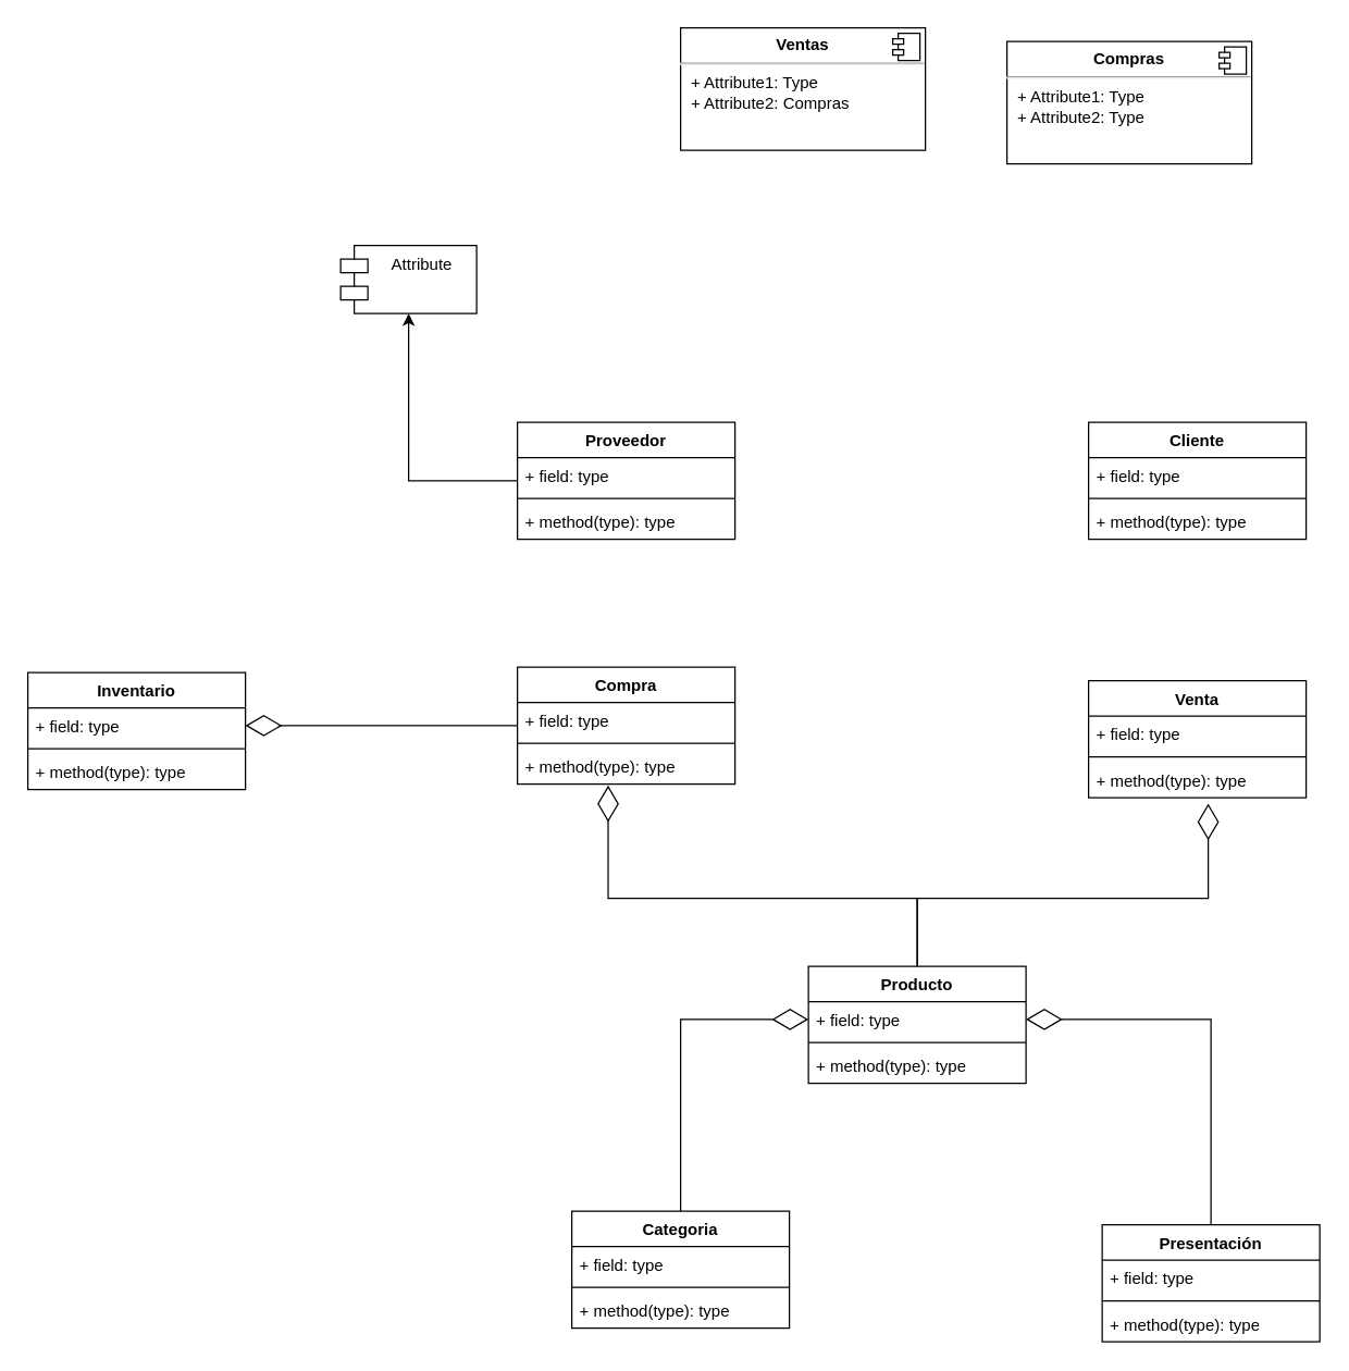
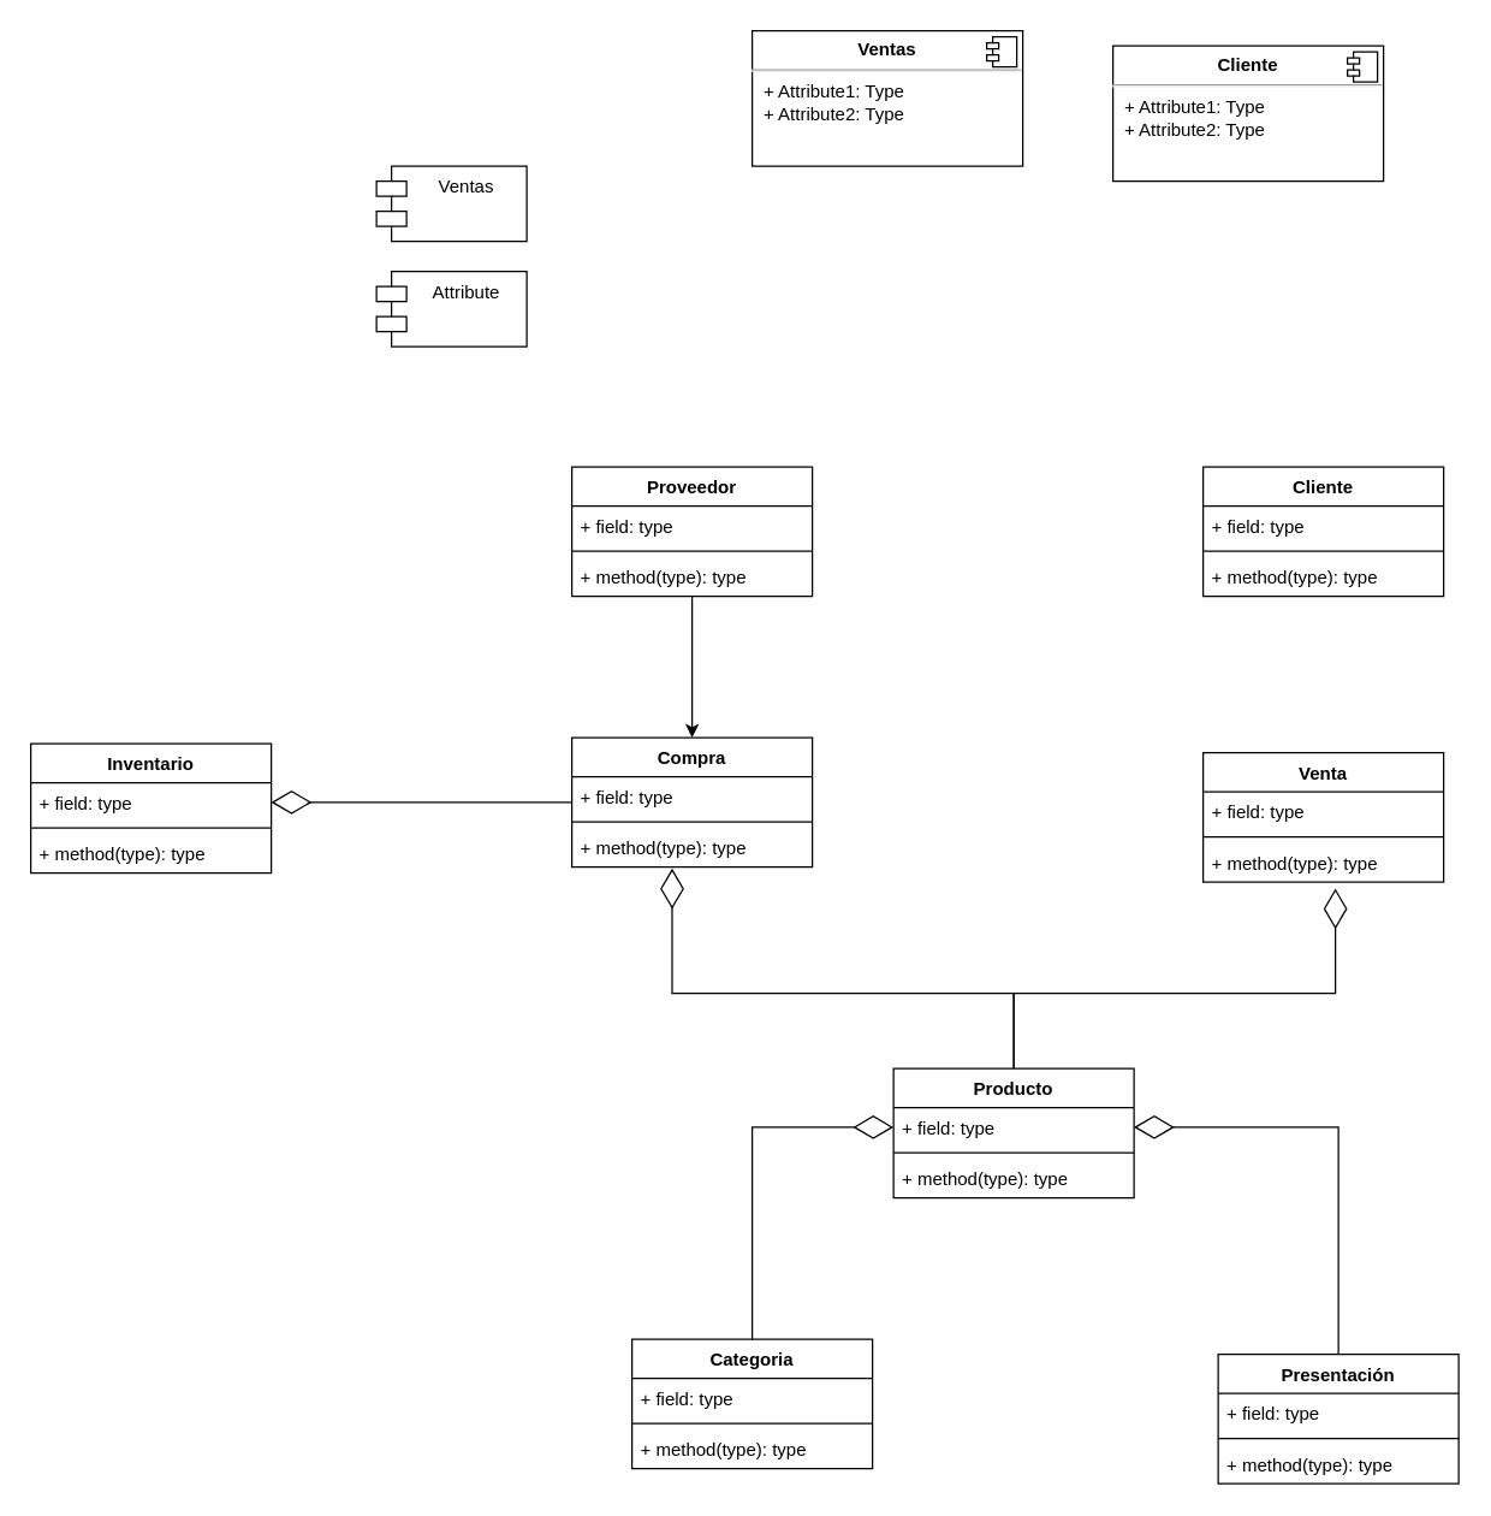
  <mxCell id="0" />
  <mxCell id="1" parent="0" />
+ <mxCell id="2" value="Ventas" style="shape=module;align=left;spacingLeft=20;align=center;verticalAlign=top;whiteSpace=wrap;html=1;" vertex="1" parent="1"><mxGeometry x="250" width="100" height="50" as="geometry" y="110" /></mxCell>
  <mxCell id="3" value="Attribute" style="shape=module;align=left;spacingLeft=20;align=center;verticalAlign=top;whiteSpace=wrap;html=1;" vertex="1" parent="1"><mxGeometry x="250" y="180" width="100" height="50" as="geometry" /></mxCell>
- <mxCell id="4" value="&lt;p style=&quot;margin:0px;margin-top:6px;text-align:center;&quot;&gt;&lt;b&gt;Ventas&lt;/b&gt;&lt;/p&gt;&lt;hr&gt;&lt;p style=&quot;margin:0px;margin-left:8px;&quot;&gt;+ Attribute1: Type&lt;br&gt;+ Attribute2: Compras&lt;/p&gt;" style="align=left;overflow=fill;html=1;dropTarget=0;whiteSpace=wrap;" vertex="1" parent="1"><mxGeometry x="500" y="20" width="180" height="90" as="geometry" /></mxCell>
+ <mxCell id="4" value="&lt;p style=&quot;margin:0px;margin-top:6px;text-align:center;&quot;&gt;&lt;b&gt;Ventas&lt;/b&gt;&lt;/p&gt;&lt;hr&gt;&lt;p style=&quot;margin:0px;margin-left:8px;&quot;&gt;+ Attribute1: Type&lt;br&gt;+ Attribute2: Type&lt;/p&gt;" style="align=left;overflow=fill;html=1;dropTarget=0;whiteSpace=wrap;" vertex="1" parent="1"><mxGeometry x="500" y="20" width="180" height="90" as="geometry" /></mxCell>
  <mxCell id="5" value="" style="shape=component;jettyWidth=8;jettyHeight=4;" vertex="1" parent="4"><mxGeometry x="1" width="20" height="20" relative="1" as="geometry"><mxPoint x="-24" y="4" as="offset" /></mxGeometry></mxCell>
- <mxCell id="6" value="&lt;p style=&quot;margin:0px;margin-top:6px;text-align:center;&quot;&gt;&lt;b&gt;Compras&lt;/b&gt;&lt;/p&gt;&lt;hr&gt;&lt;p style=&quot;margin:0px;margin-left:8px;&quot;&gt;+ Attribute1: Type&lt;br&gt;+ Attribute2: Type&lt;/p&gt;" style="align=left;overflow=fill;html=1;dropTarget=0;whiteSpace=wrap;" vertex="1" parent="1"><mxGeometry x="740" y="30" width="180" height="90" as="geometry" /></mxCell>
+ <mxCell id="6" value="&lt;p style=&quot;margin:0px;margin-top:6px;text-align:center;&quot;&gt;&lt;b&gt;Cliente&lt;/b&gt;&lt;/p&gt;&lt;hr&gt;&lt;p style=&quot;margin:0px;margin-left:8px;&quot;&gt;+ Attribute1: Type&lt;br&gt;+ Attribute2: Type&lt;/p&gt;" style="align=left;overflow=fill;html=1;dropTarget=0;whiteSpace=wrap;" vertex="1" parent="1"><mxGeometry x="740" y="30" width="180" height="90" as="geometry" /></mxCell>
  <mxCell id="7" value="" style="shape=component;jettyWidth=8;jettyHeight=4;" vertex="1" parent="6"><mxGeometry x="1" width="20" height="20" relative="1" as="geometry"><mxPoint x="-24" y="4" as="offset" /></mxGeometry></mxCell>
- <mxCell id="8" style="edgeStyle=orthogonalEdgeStyle;rounded=0;orthogonalLoop=1;jettySize=auto;html=1;" edge="1" parent="1" source="9" target="3"><mxGeometry relative="1" as="geometry" /></mxCell>
+ <mxCell id="8" style="edgeStyle=orthogonalEdgeStyle;rounded=0;orthogonalLoop=1;jettySize=auto;html=1;entryX=0.5;entryY=0;entryDx=0;entryDy=0;" edge="1" parent="1" source="9" target="36"><mxGeometry relative="1" as="geometry" /></mxCell>
  <mxCell id="9" value="Proveedor" style="swimlane;fontStyle=1;align=center;verticalAlign=top;childLayout=stackLayout;horizontal=1;startSize=26;horizontalStack=0;resizeParent=1;resizeParentMax=0;resizeLast=0;collapsible=1;marginBottom=0;whiteSpace=wrap;html=1;" vertex="1" parent="1"><mxGeometry x="380" y="310" width="160" height="86" as="geometry" /></mxCell>
  <mxCell id="10" value="+ field: type" style="text;strokeColor=none;fillColor=none;align=left;verticalAlign=top;spacingLeft=4;spacingRight=4;overflow=hidden;rotatable=0;points=[[0,0.5],[1,0.5]];portConstraint=eastwest;whiteSpace=wrap;html=1;" vertex="1" parent="9"><mxGeometry y="26" width="160" height="26" as="geometry" /></mxCell>
  <mxCell id="11" value="" style="line;strokeWidth=1;fillColor=none;align=left;verticalAlign=middle;spacingTop=-1;spacingLeft=3;spacingRight=3;rotatable=0;labelPosition=right;points=[];portConstraint=eastwest;strokeColor=inherit;" vertex="1" parent="9"><mxGeometry y="52" width="160" height="8" as="geometry" /></mxCell>
  <mxCell id="12" value="+ method(type): type" style="text;strokeColor=none;fillColor=none;align=left;verticalAlign=top;spacingLeft=4;spacingRight=4;overflow=hidden;rotatable=0;points=[[0,0.5],[1,0.5]];portConstraint=eastwest;whiteSpace=wrap;html=1;" vertex="1" parent="9"><mxGeometry y="60" width="160" height="26" as="geometry" /></mxCell>
  <mxCell id="13" style="edgeStyle=orthogonalEdgeStyle;rounded=0;orthogonalLoop=1;jettySize=auto;html=1;entryX=0.417;entryY=1.038;entryDx=0;entryDy=0;entryPerimeter=0;endArrow=diamondThin;endFill=0;endSize=24;" edge="1" parent="1" source="14" target="39"><mxGeometry relative="1" as="geometry"><mxPoint x="440" y="620" as="targetPoint" /><Array as="points"><mxPoint x="674" y="660" /><mxPoint x="447" y="660" /></Array></mxGeometry></mxCell>
  <mxCell id="14" value="Producto" style="swimlane;fontStyle=1;align=center;verticalAlign=top;childLayout=stackLayout;horizontal=1;startSize=26;horizontalStack=0;resizeParent=1;resizeParentMax=0;resizeLast=0;collapsible=1;marginBottom=0;whiteSpace=wrap;html=1;" vertex="1" parent="1"><mxGeometry x="594" y="710" width="160" height="86" as="geometry" /></mxCell>
  <mxCell id="15" value="+ field: type" style="text;strokeColor=none;fillColor=none;align=left;verticalAlign=top;spacingLeft=4;spacingRight=4;overflow=hidden;rotatable=0;points=[[0,0.5],[1,0.5]];portConstraint=eastwest;whiteSpace=wrap;html=1;" vertex="1" parent="14"><mxGeometry y="26" width="160" height="26" as="geometry" /></mxCell>
  <mxCell id="16" value="" style="line;strokeWidth=1;fillColor=none;align=left;verticalAlign=middle;spacingTop=-1;spacingLeft=3;spacingRight=3;rotatable=0;labelPosition=right;points=[];portConstraint=eastwest;strokeColor=inherit;" vertex="1" parent="14"><mxGeometry y="52" width="160" height="8" as="geometry" /></mxCell>
  <mxCell id="17" value="+ method(type): type" style="text;strokeColor=none;fillColor=none;align=left;verticalAlign=top;spacingLeft=4;spacingRight=4;overflow=hidden;rotatable=0;points=[[0,0.5],[1,0.5]];portConstraint=eastwest;whiteSpace=wrap;html=1;" vertex="1" parent="14"><mxGeometry y="60" width="160" height="26" as="geometry" /></mxCell>
  <mxCell id="18" value="Presentación" style="swimlane;fontStyle=1;align=center;verticalAlign=top;childLayout=stackLayout;horizontal=1;startSize=26;horizontalStack=0;resizeParent=1;resizeParentMax=0;resizeLast=0;collapsible=1;marginBottom=0;whiteSpace=wrap;html=1;" vertex="1" parent="1"><mxGeometry x="810" y="900" width="160" height="86" as="geometry" /></mxCell>
  <mxCell id="19" value="+ field: type" style="text;strokeColor=none;fillColor=none;align=left;verticalAlign=top;spacingLeft=4;spacingRight=4;overflow=hidden;rotatable=0;points=[[0,0.5],[1,0.5]];portConstraint=eastwest;whiteSpace=wrap;html=1;" vertex="1" parent="18"><mxGeometry y="26" width="160" height="26" as="geometry" /></mxCell>
  <mxCell id="20" value="" style="line;strokeWidth=1;fillColor=none;align=left;verticalAlign=middle;spacingTop=-1;spacingLeft=3;spacingRight=3;rotatable=0;labelPosition=right;points=[];portConstraint=eastwest;strokeColor=inherit;" vertex="1" parent="18"><mxGeometry y="52" width="160" height="8" as="geometry" /></mxCell>
  <mxCell id="21" value="+ method(type): type" style="text;strokeColor=none;fillColor=none;align=left;verticalAlign=top;spacingLeft=4;spacingRight=4;overflow=hidden;rotatable=0;points=[[0,0.5],[1,0.5]];portConstraint=eastwest;whiteSpace=wrap;html=1;" vertex="1" parent="18"><mxGeometry y="60" width="160" height="26" as="geometry" /></mxCell>
  <mxCell id="22" style="edgeStyle=orthogonalEdgeStyle;rounded=0;orthogonalLoop=1;jettySize=auto;html=1;entryX=0;entryY=0.5;entryDx=0;entryDy=0;endArrow=diamondThin;endFill=0;endSize=24;" edge="1" parent="1" source="23" target="15"><mxGeometry relative="1" as="geometry" /></mxCell>
  <mxCell id="23" value="Categoria" style="swimlane;fontStyle=1;align=center;verticalAlign=top;childLayout=stackLayout;horizontal=1;startSize=26;horizontalStack=0;resizeParent=1;resizeParentMax=0;resizeLast=0;collapsible=1;marginBottom=0;whiteSpace=wrap;html=1;" vertex="1" parent="1"><mxGeometry x="420" y="890" width="160" height="86" as="geometry" /></mxCell>
  <mxCell id="24" value="+ field: type" style="text;strokeColor=none;fillColor=none;align=left;verticalAlign=top;spacingLeft=4;spacingRight=4;overflow=hidden;rotatable=0;points=[[0,0.5],[1,0.5]];portConstraint=eastwest;whiteSpace=wrap;html=1;" vertex="1" parent="23"><mxGeometry y="26" width="160" height="26" as="geometry" /></mxCell>
  <mxCell id="25" value="" style="line;strokeWidth=1;fillColor=none;align=left;verticalAlign=middle;spacingTop=-1;spacingLeft=3;spacingRight=3;rotatable=0;labelPosition=right;points=[];portConstraint=eastwest;strokeColor=inherit;" vertex="1" parent="23"><mxGeometry y="52" width="160" height="8" as="geometry" /></mxCell>
  <mxCell id="26" value="+ method(type): type" style="text;strokeColor=none;fillColor=none;align=left;verticalAlign=top;spacingLeft=4;spacingRight=4;overflow=hidden;rotatable=0;points=[[0,0.5],[1,0.5]];portConstraint=eastwest;whiteSpace=wrap;html=1;" vertex="1" parent="23"><mxGeometry y="60" width="160" height="26" as="geometry" /></mxCell>
  <mxCell id="27" value="Cliente" style="swimlane;fontStyle=1;align=center;verticalAlign=top;childLayout=stackLayout;horizontal=1;startSize=26;horizontalStack=0;resizeParent=1;resizeParentMax=0;resizeLast=0;collapsible=1;marginBottom=0;whiteSpace=wrap;html=1;" vertex="1" parent="1"><mxGeometry x="800" y="310" width="160" height="86" as="geometry" /></mxCell>
  <mxCell id="28" value="+ field: type" style="text;strokeColor=none;fillColor=none;align=left;verticalAlign=top;spacingLeft=4;spacingRight=4;overflow=hidden;rotatable=0;points=[[0,0.5],[1,0.5]];portConstraint=eastwest;whiteSpace=wrap;html=1;" vertex="1" parent="27"><mxGeometry y="26" width="160" height="26" as="geometry" /></mxCell>
  <mxCell id="29" value="" style="line;strokeWidth=1;fillColor=none;align=left;verticalAlign=middle;spacingTop=-1;spacingLeft=3;spacingRight=3;rotatable=0;labelPosition=right;points=[];portConstraint=eastwest;strokeColor=inherit;" vertex="1" parent="27"><mxGeometry y="52" width="160" height="8" as="geometry" /></mxCell>
  <mxCell id="30" value="+ method(type): type" style="text;strokeColor=none;fillColor=none;align=left;verticalAlign=top;spacingLeft=4;spacingRight=4;overflow=hidden;rotatable=0;points=[[0,0.5],[1,0.5]];portConstraint=eastwest;whiteSpace=wrap;html=1;" vertex="1" parent="27"><mxGeometry y="60" width="160" height="26" as="geometry" /></mxCell>
  <mxCell id="31" value="Venta" style="swimlane;fontStyle=1;align=center;verticalAlign=top;childLayout=stackLayout;horizontal=1;startSize=26;horizontalStack=0;resizeParent=1;resizeParentMax=0;resizeLast=0;collapsible=1;marginBottom=0;whiteSpace=wrap;html=1;" vertex="1" parent="1"><mxGeometry x="800" y="500" width="160" height="86" as="geometry" /></mxCell>
  <mxCell id="32" value="+ field: type" style="text;strokeColor=none;fillColor=none;align=left;verticalAlign=top;spacingLeft=4;spacingRight=4;overflow=hidden;rotatable=0;points=[[0,0.5],[1,0.5]];portConstraint=eastwest;whiteSpace=wrap;html=1;" vertex="1" parent="31"><mxGeometry y="26" width="160" height="26" as="geometry" /></mxCell>
  <mxCell id="33" value="" style="line;strokeWidth=1;fillColor=none;align=left;verticalAlign=middle;spacingTop=-1;spacingLeft=3;spacingRight=3;rotatable=0;labelPosition=right;points=[];portConstraint=eastwest;strokeColor=inherit;" vertex="1" parent="31"><mxGeometry y="52" width="160" height="8" as="geometry" /></mxCell>
  <mxCell id="34" value="+ method(type): type" style="text;strokeColor=none;fillColor=none;align=left;verticalAlign=top;spacingLeft=4;spacingRight=4;overflow=hidden;rotatable=0;points=[[0,0.5],[1,0.5]];portConstraint=eastwest;whiteSpace=wrap;html=1;" vertex="1" parent="31"><mxGeometry y="60" width="160" height="26" as="geometry" /></mxCell>
  <mxCell id="35" style="edgeStyle=orthogonalEdgeStyle;rounded=0;orthogonalLoop=1;jettySize=auto;html=1;entryX=1;entryY=0.5;entryDx=0;entryDy=0;endArrow=diamondThin;endFill=0;endSize=24;" edge="1" parent="1" source="36" target="43"><mxGeometry relative="1" as="geometry" /></mxCell>
  <mxCell id="36" value="Compra" style="swimlane;fontStyle=1;align=center;verticalAlign=top;childLayout=stackLayout;horizontal=1;startSize=26;horizontalStack=0;resizeParent=1;resizeParentMax=0;resizeLast=0;collapsible=1;marginBottom=0;whiteSpace=wrap;html=1;" vertex="1" parent="1"><mxGeometry x="380" y="490" width="160" height="86" as="geometry" /></mxCell>
  <mxCell id="37" value="+ field: type" style="text;strokeColor=none;fillColor=none;align=left;verticalAlign=top;spacingLeft=4;spacingRight=4;overflow=hidden;rotatable=0;points=[[0,0.5],[1,0.5]];portConstraint=eastwest;whiteSpace=wrap;html=1;" vertex="1" parent="36"><mxGeometry y="26" width="160" height="26" as="geometry" /></mxCell>
  <mxCell id="38" value="" style="line;strokeWidth=1;fillColor=none;align=left;verticalAlign=middle;spacingTop=-1;spacingLeft=3;spacingRight=3;rotatable=0;labelPosition=right;points=[];portConstraint=eastwest;strokeColor=inherit;" vertex="1" parent="36"><mxGeometry y="52" width="160" height="8" as="geometry" /></mxCell>
  <mxCell id="39" value="+ method(type): type" style="text;strokeColor=none;fillColor=none;align=left;verticalAlign=top;spacingLeft=4;spacingRight=4;overflow=hidden;rotatable=0;points=[[0,0.5],[1,0.5]];portConstraint=eastwest;whiteSpace=wrap;html=1;" vertex="1" parent="36"><mxGeometry y="60" width="160" height="26" as="geometry" /></mxCell>
  <mxCell id="40" value="" style="endArrow=diamondThin;endFill=0;endSize=24;html=1;rounded=0;entryX=0.55;entryY=1.167;entryDx=0;entryDy=0;entryPerimeter=0;exitX=0.5;exitY=0;exitDx=0;exitDy=0;edgeStyle=orthogonalEdgeStyle;" edge="1" parent="1" source="14" target="34"><mxGeometry width="160" relative="1" as="geometry"><mxPoint x="640" y="690" as="sourcePoint" /><mxPoint x="800" y="690" as="targetPoint" /><Array as="points"><mxPoint x="674" y="660" /><mxPoint x="888" y="660" /></Array></mxGeometry></mxCell>
  <mxCell id="41" value="" style="endArrow=diamondThin;endFill=0;endSize=24;html=1;rounded=0;entryX=1;entryY=0.5;entryDx=0;entryDy=0;exitX=0.5;exitY=0;exitDx=0;exitDy=0;edgeStyle=orthogonalEdgeStyle;" edge="1" parent="1" source="18" target="15"><mxGeometry width="160" relative="1" as="geometry"><mxPoint x="684" y="720" as="sourcePoint" /><mxPoint x="898" y="600" as="targetPoint" /><Array as="points"><mxPoint x="890" y="749" /></Array></mxGeometry></mxCell>
  <mxCell id="42" value="Inventario" style="swimlane;fontStyle=1;align=center;verticalAlign=top;childLayout=stackLayout;horizontal=1;startSize=26;horizontalStack=0;resizeParent=1;resizeParentMax=0;resizeLast=0;collapsible=1;marginBottom=0;whiteSpace=wrap;html=1;" vertex="1" parent="1"><mxGeometry x="20" y="494" width="160" height="86" as="geometry" /></mxCell>
  <mxCell id="43" value="+ field: type" style="text;strokeColor=none;fillColor=none;align=left;verticalAlign=top;spacingLeft=4;spacingRight=4;overflow=hidden;rotatable=0;points=[[0,0.5],[1,0.5]];portConstraint=eastwest;whiteSpace=wrap;html=1;" vertex="1" parent="42"><mxGeometry y="26" width="160" height="26" as="geometry" /></mxCell>
  <mxCell id="44" value="" style="line;strokeWidth=1;fillColor=none;align=left;verticalAlign=middle;spacingTop=-1;spacingLeft=3;spacingRight=3;rotatable=0;labelPosition=right;points=[];portConstraint=eastwest;strokeColor=inherit;" vertex="1" parent="42"><mxGeometry y="52" width="160" height="8" as="geometry" /></mxCell>
  <mxCell id="45" value="+ method(type): type" style="text;strokeColor=none;fillColor=none;align=left;verticalAlign=top;spacingLeft=4;spacingRight=4;overflow=hidden;rotatable=0;points=[[0,0.5],[1,0.5]];portConstraint=eastwest;whiteSpace=wrap;html=1;" vertex="1" parent="42"><mxGeometry y="60" width="160" height="26" as="geometry" /></mxCell>
